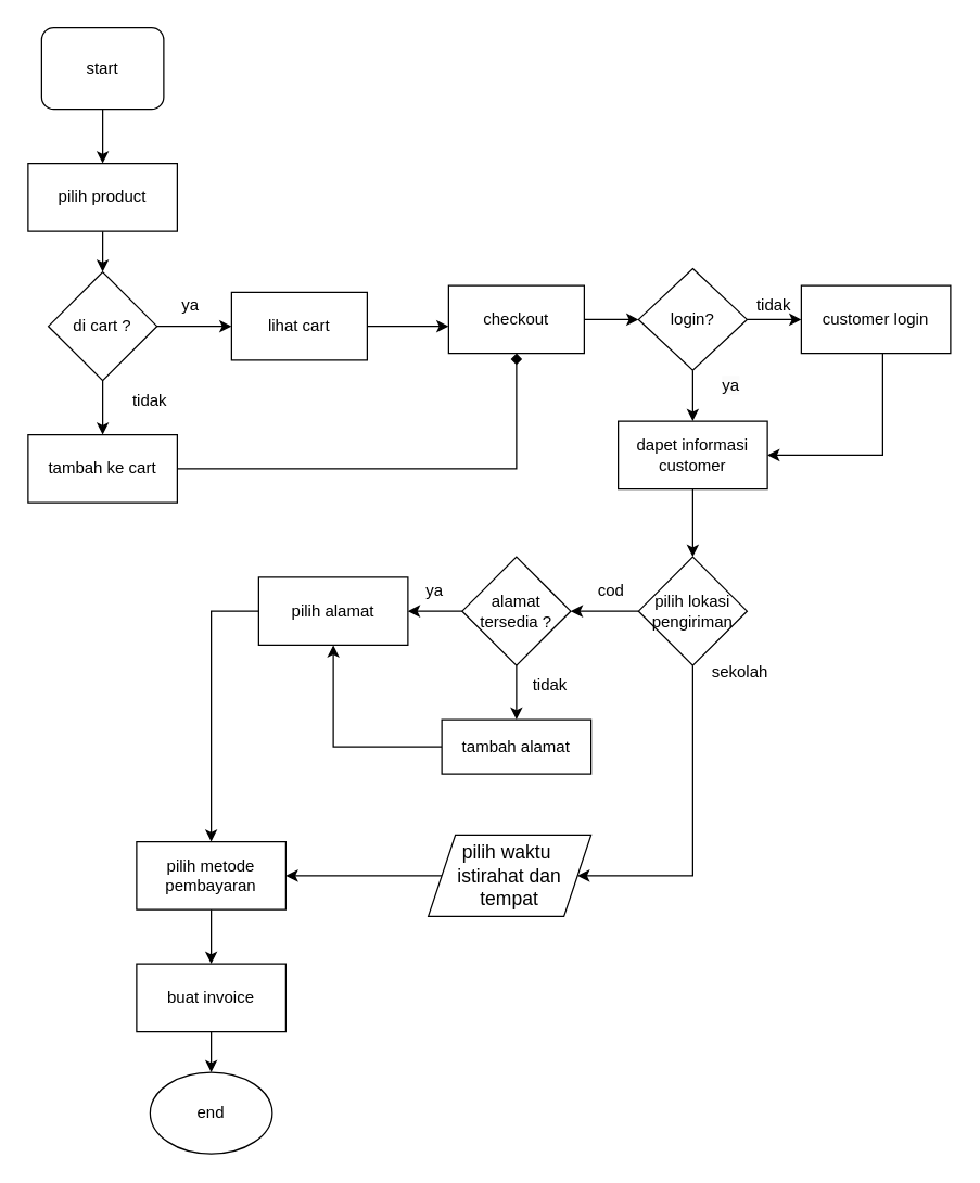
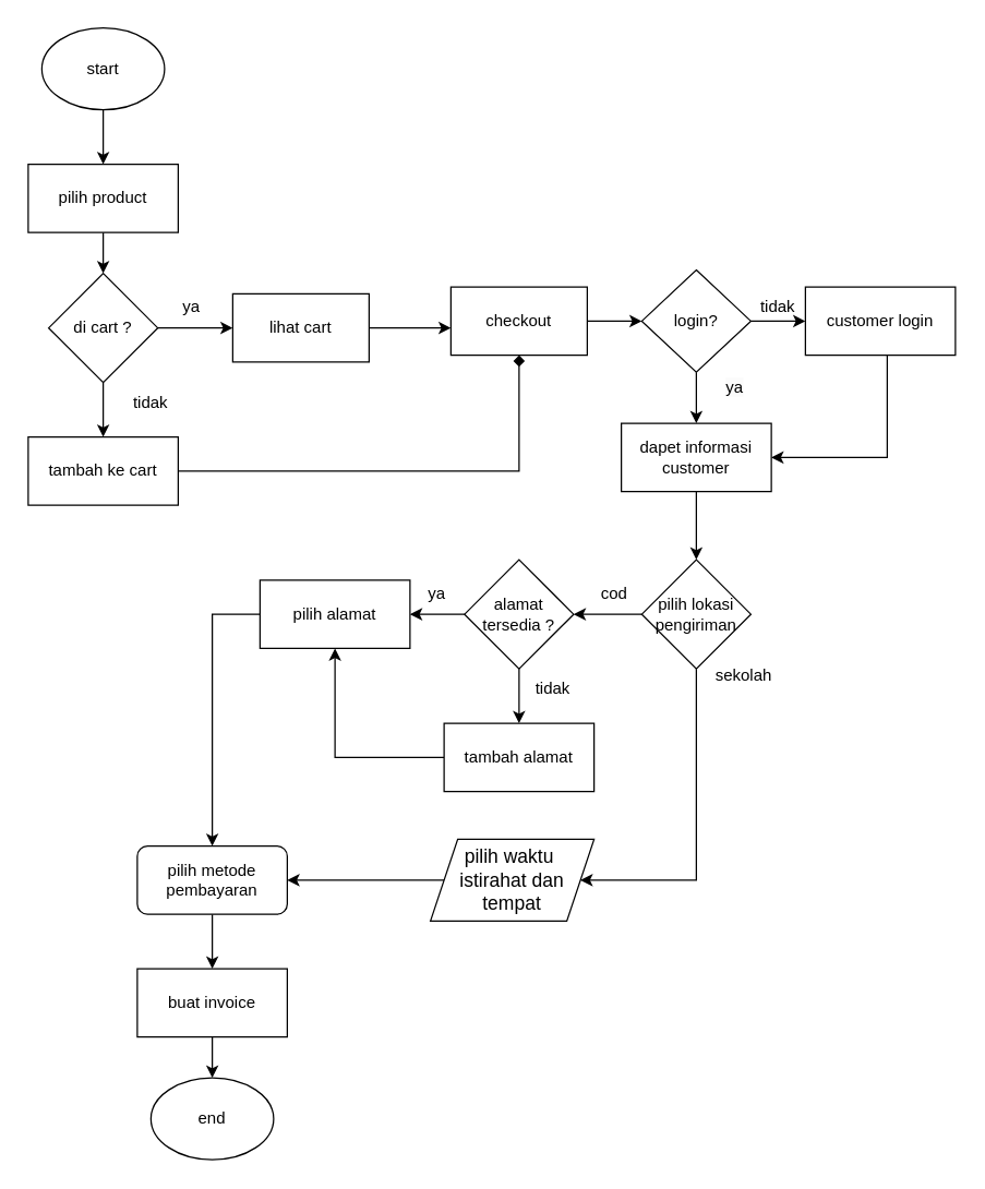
  <mxCell id="0" />
  <mxCell id="1" parent="0" />
  <mxCell id="2" style="edgeStyle=orthogonalEdgeStyle;rounded=0;orthogonalLoop=1;jettySize=auto;html=1;entryX=0.5;entryY=0;entryDx=0;entryDy=0;" edge="1" parent="1" source="3" target="5"><mxGeometry relative="1" as="geometry" /></mxCell>
- <mxCell id="3" value="start" style="whiteSpace=wrap;html=1;rounded=1;" vertex="1" parent="1"><mxGeometry x="30" y="20" width="90" height="60" as="geometry" /></mxCell>
+ <mxCell id="3" value="start" style="ellipse;whiteSpace=wrap;html=1;" vertex="1" parent="1"><mxGeometry x="30" y="20" width="90" height="60" as="geometry" /></mxCell>
  <mxCell id="4" style="edgeStyle=orthogonalEdgeStyle;rounded=0;orthogonalLoop=1;jettySize=auto;html=1;" edge="1" parent="1" source="5"><mxGeometry relative="1" as="geometry"><mxPoint x="75" y="200" as="targetPoint" /></mxGeometry></mxCell>
  <mxCell id="5" value="pilih product" style="rounded=0;whiteSpace=wrap;html=1;" vertex="1" parent="1"><mxGeometry x="20" y="120" width="110" height="50" as="geometry" /></mxCell>
  <mxCell id="6" style="edgeStyle=orthogonalEdgeStyle;rounded=0;orthogonalLoop=1;jettySize=auto;html=1;" edge="1" parent="1" source="8"><mxGeometry relative="1" as="geometry"><mxPoint x="170" y="240" as="targetPoint" /></mxGeometry></mxCell>
  <mxCell id="7" style="edgeStyle=orthogonalEdgeStyle;rounded=0;orthogonalLoop=1;jettySize=auto;html=1;" edge="1" parent="1" source="8"><mxGeometry relative="1" as="geometry"><mxPoint x="75" y="320" as="targetPoint" /></mxGeometry></mxCell>
  <mxCell id="8" value="di cart ?" style="rhombus;whiteSpace=wrap;html=1;" vertex="1" parent="1"><mxGeometry x="35" y="200" width="80" height="80" as="geometry" /></mxCell>
  <mxCell id="9" value="ya" style="text;html=1;align=center;verticalAlign=middle;whiteSpace=wrap;rounded=0;" vertex="1" parent="1"><mxGeometry x="110" y="210" width="60" height="30" as="geometry" /></mxCell>
  <mxCell id="10" value="tidak" style="text;html=1;align=center;verticalAlign=middle;whiteSpace=wrap;rounded=0;" vertex="1" parent="1"><mxGeometry x="80" y="280" width="60" height="30" as="geometry" /></mxCell>
  <mxCell id="11" style="edgeStyle=orthogonalEdgeStyle;rounded=0;orthogonalLoop=1;jettySize=auto;html=1;entryX=0.5;entryY=1;entryDx=0;entryDy=0;endArrow=diamond;" edge="1" parent="1" source="12" target="16"><mxGeometry relative="1" as="geometry"><mxPoint x="365" y="275" as="targetPoint" /><Array as="points"><mxPoint x="380" y="345" /></Array></mxGeometry></mxCell>
  <mxCell id="12" value="tambah ke cart" style="rounded=0;whiteSpace=wrap;html=1;" vertex="1" parent="1"><mxGeometry x="20" y="320" width="110" height="50" as="geometry" /></mxCell>
  <mxCell id="13" style="edgeStyle=orthogonalEdgeStyle;rounded=0;orthogonalLoop=1;jettySize=auto;html=1;entryX=0;entryY=0.5;entryDx=0;entryDy=0;" edge="1" parent="1" source="14"><mxGeometry relative="1" as="geometry"><mxPoint x="330" y="240" as="targetPoint" /></mxGeometry></mxCell>
  <mxCell id="14" value="lihat cart" style="rounded=0;whiteSpace=wrap;html=1;" vertex="1" parent="1"><mxGeometry x="170" y="215" width="100" height="50" as="geometry" /></mxCell>
  <mxCell id="15" style="edgeStyle=orthogonalEdgeStyle;rounded=0;orthogonalLoop=1;jettySize=auto;html=1;" edge="1" parent="1" source="16"><mxGeometry relative="1" as="geometry"><mxPoint x="470" y="235" as="targetPoint" /></mxGeometry></mxCell>
  <mxCell id="16" value="checkout" style="rounded=0;whiteSpace=wrap;html=1;" vertex="1" parent="1"><mxGeometry x="330" y="210" width="100" height="50" as="geometry" /></mxCell>
  <mxCell id="17" style="edgeStyle=orthogonalEdgeStyle;rounded=0;orthogonalLoop=1;jettySize=auto;html=1;entryX=0;entryY=0.5;entryDx=0;entryDy=0;" edge="1" parent="1" source="19" target="21"><mxGeometry relative="1" as="geometry"><mxPoint x="580" y="235" as="targetPoint" /></mxGeometry></mxCell>
  <mxCell id="18" style="edgeStyle=orthogonalEdgeStyle;rounded=0;orthogonalLoop=1;jettySize=auto;html=1;" edge="1" parent="1" source="19"><mxGeometry relative="1" as="geometry"><mxPoint x="510" y="310" as="targetPoint" /></mxGeometry></mxCell>
  <mxCell id="19" value="login?" style="rhombus;whiteSpace=wrap;html=1;" vertex="1" parent="1"><mxGeometry x="470" y="197.5" width="80" height="75" as="geometry" /></mxCell>
  <mxCell id="20" style="edgeStyle=orthogonalEdgeStyle;rounded=0;orthogonalLoop=1;jettySize=auto;html=1;entryX=1;entryY=0.5;entryDx=0;entryDy=0;" edge="1" parent="1" source="21" target="25"><mxGeometry relative="1" as="geometry"><Array as="points"><mxPoint x="650" y="335" /></Array></mxGeometry></mxCell>
  <mxCell id="21" value="customer login" style="rounded=0;whiteSpace=wrap;html=1;" vertex="1" parent="1"><mxGeometry x="590" y="210" width="110" height="50" as="geometry" /></mxCell>
  <mxCell id="22" value="tidak" style="text;html=1;align=center;verticalAlign=middle;whiteSpace=wrap;rounded=0;" vertex="1" parent="1"><mxGeometry x="540" y="210" width="60" height="30" as="geometry" /></mxCell>
  <mxCell id="23" value="&lt;span style=&quot;color: rgb(0, 0, 0); font-family: Helvetica; font-size: 12px; font-style: normal; font-variant-ligatures: normal; font-variant-caps: normal; font-weight: 400; letter-spacing: normal; orphans: 2; text-align: center; text-indent: 0px; text-transform: none; widows: 2; word-spacing: 0px; -webkit-text-stroke-width: 0px; white-space: normal; background-color: rgb(251, 251, 251); text-decoration-thickness: initial; text-decoration-style: initial; text-decoration-color: initial; float: none; display: inline !important;&quot;&gt;ya&lt;/span&gt;" style="text;whiteSpace=wrap;html=1;" vertex="1" parent="1"><mxGeometry x="530" y="270" width="30" height="40" as="geometry" /></mxCell>
  <mxCell id="24" style="edgeStyle=orthogonalEdgeStyle;rounded=0;orthogonalLoop=1;jettySize=auto;html=1;entryX=0.5;entryY=0;entryDx=0;entryDy=0;" edge="1" parent="1" source="25"><mxGeometry relative="1" as="geometry"><mxPoint x="510" y="410" as="targetPoint" /></mxGeometry></mxCell>
  <mxCell id="25" value="dapet informasi&lt;div&gt;customer&lt;/div&gt;" style="rounded=0;whiteSpace=wrap;html=1;" vertex="1" parent="1"><mxGeometry x="455" y="310" width="110" height="50" as="geometry" /></mxCell>
  <mxCell id="26" style="edgeStyle=orthogonalEdgeStyle;rounded=0;orthogonalLoop=1;jettySize=auto;html=1;" edge="1" parent="1" source="28"><mxGeometry relative="1" as="geometry"><mxPoint x="420" y="450" as="targetPoint" /></mxGeometry></mxCell>
  <mxCell id="27" style="edgeStyle=orthogonalEdgeStyle;rounded=0;orthogonalLoop=1;jettySize=auto;html=1;entryX=1;entryY=0.5;entryDx=0;entryDy=0;" edge="1" parent="1" source="28" target="32"><mxGeometry relative="1" as="geometry"><Array as="points"><mxPoint x="510" y="645" /></Array></mxGeometry></mxCell>
  <mxCell id="28" value="pilih lokasi pengiriman" style="rhombus;whiteSpace=wrap;html=1;" vertex="1" parent="1"><mxGeometry x="470" y="410" width="80" height="80" as="geometry" /></mxCell>
  <mxCell id="29" value="sekolah" style="text;html=1;align=center;verticalAlign=middle;whiteSpace=wrap;rounded=0;" vertex="1" parent="1"><mxGeometry x="515" y="480" width="60" height="30" as="geometry" /></mxCell>
  <mxCell id="30" value="cod" style="text;html=1;align=center;verticalAlign=middle;whiteSpace=wrap;rounded=0;" vertex="1" parent="1"><mxGeometry x="420" y="420" width="60" height="30" as="geometry" /></mxCell>
  <mxCell id="31" style="edgeStyle=orthogonalEdgeStyle;rounded=0;orthogonalLoop=1;jettySize=auto;html=1;entryX=1;entryY=0.5;entryDx=0;entryDy=0;" edge="1" parent="1" source="32" target="43"><mxGeometry relative="1" as="geometry" /></mxCell>
  <mxCell id="32" value="&lt;font style=&quot;font-size: 14px;&quot;&gt;pilih waktu&amp;nbsp;&lt;/font&gt;&lt;div&gt;&lt;font style=&quot;font-size: 14px;&quot;&gt;&lt;font style=&quot;&quot;&gt;istirahat dan tempa&lt;/font&gt;t&lt;/font&gt;&lt;/div&gt;" style="shape=parallelogram;perimeter=parallelogramPerimeter;whiteSpace=wrap;html=1;fixedSize=1;" vertex="1" parent="1"><mxGeometry x="315" y="615" width="120" height="60" as="geometry" /></mxCell>
  <mxCell id="33" style="edgeStyle=orthogonalEdgeStyle;rounded=0;orthogonalLoop=1;jettySize=auto;html=1;" edge="1" parent="1" source="35" target="37"><mxGeometry relative="1" as="geometry"><Array as="points"><mxPoint x="380" y="415" /></Array></mxGeometry></mxCell>
  <mxCell id="34" style="edgeStyle=orthogonalEdgeStyle;rounded=0;orthogonalLoop=1;jettySize=auto;html=1;" edge="1" parent="1" source="35" target="41"><mxGeometry relative="1" as="geometry"><Array as="points"><mxPoint x="380" y="505" /></Array></mxGeometry></mxCell>
  <mxCell id="35" value="alamat tersedia ?" style="rhombus;whiteSpace=wrap;html=1;" vertex="1" parent="1"><mxGeometry x="340" y="410" width="80" height="80" as="geometry" /></mxCell>
  <mxCell id="36" style="edgeStyle=orthogonalEdgeStyle;rounded=0;orthogonalLoop=1;jettySize=auto;html=1;entryX=0.5;entryY=0;entryDx=0;entryDy=0;" edge="1" parent="1" source="37" target="43"><mxGeometry relative="1" as="geometry"><Array as="points"><mxPoint x="155" y="450" /></Array></mxGeometry></mxCell>
  <mxCell id="37" value="pilih alamat" style="rounded=0;whiteSpace=wrap;html=1;" vertex="1" parent="1"><mxGeometry x="190" y="425" width="110" height="50" as="geometry" /></mxCell>
  <mxCell id="38" value="ya" style="text;html=1;align=center;verticalAlign=middle;whiteSpace=wrap;rounded=0;" vertex="1" parent="1"><mxGeometry x="290" y="420" width="60" height="30" as="geometry" /></mxCell>
  <mxCell id="39" value="tidak" style="text;html=1;align=center;verticalAlign=middle;whiteSpace=wrap;rounded=0;" vertex="1" parent="1"><mxGeometry x="375" y="490" width="60" height="30" as="geometry" /></mxCell>
  <mxCell id="40" style="edgeStyle=orthogonalEdgeStyle;rounded=0;orthogonalLoop=1;jettySize=auto;html=1;entryX=0.5;entryY=1;entryDx=0;entryDy=0;" edge="1" parent="1" source="41" target="37"><mxGeometry relative="1" as="geometry"><mxPoint x="240" y="490" as="targetPoint" /></mxGeometry></mxCell>
- <mxCell id="41" value="tambah alamat" style="rounded=0;whiteSpace=wrap;html=1;" vertex="1" parent="1"><mxGeometry x="325" y="530" width="110" height="40" as="geometry" /></mxCell>
+ <mxCell id="41" value="tambah alamat" style="rounded=0;whiteSpace=wrap;html=1;" vertex="1" parent="1"><mxGeometry x="325" y="530" width="110" height="50" as="geometry" /></mxCell>
  <mxCell id="42" style="edgeStyle=orthogonalEdgeStyle;rounded=0;orthogonalLoop=1;jettySize=auto;html=1;" edge="1" parent="1" source="43"><mxGeometry relative="1" as="geometry"><mxPoint x="155" y="710" as="targetPoint" /></mxGeometry></mxCell>
- <mxCell id="43" value="pilih metode pembayaran" style="rounded=0;whiteSpace=wrap;html=1;" vertex="1" parent="1"><mxGeometry x="100" y="620" width="110" height="50" as="geometry" /></mxCell>
+ <mxCell id="43" value="pilih metode pembayaran" style="whiteSpace=wrap;html=1;rounded=1;" vertex="1" parent="1"><mxGeometry x="100" y="620" width="110" height="50" as="geometry" /></mxCell>
  <mxCell id="44" style="edgeStyle=orthogonalEdgeStyle;rounded=0;orthogonalLoop=1;jettySize=auto;html=1;" edge="1" parent="1" source="45"><mxGeometry relative="1" as="geometry"><mxPoint x="155" y="790" as="targetPoint" /></mxGeometry></mxCell>
  <mxCell id="45" value="buat invoice" style="rounded=0;whiteSpace=wrap;html=1;" vertex="1" parent="1"><mxGeometry x="100" y="710" width="110" height="50" as="geometry" /></mxCell>
  <mxCell id="46" value="end" style="ellipse;whiteSpace=wrap;html=1;" vertex="1" parent="1"><mxGeometry x="110" y="790" width="90" height="60" as="geometry" /></mxCell>
